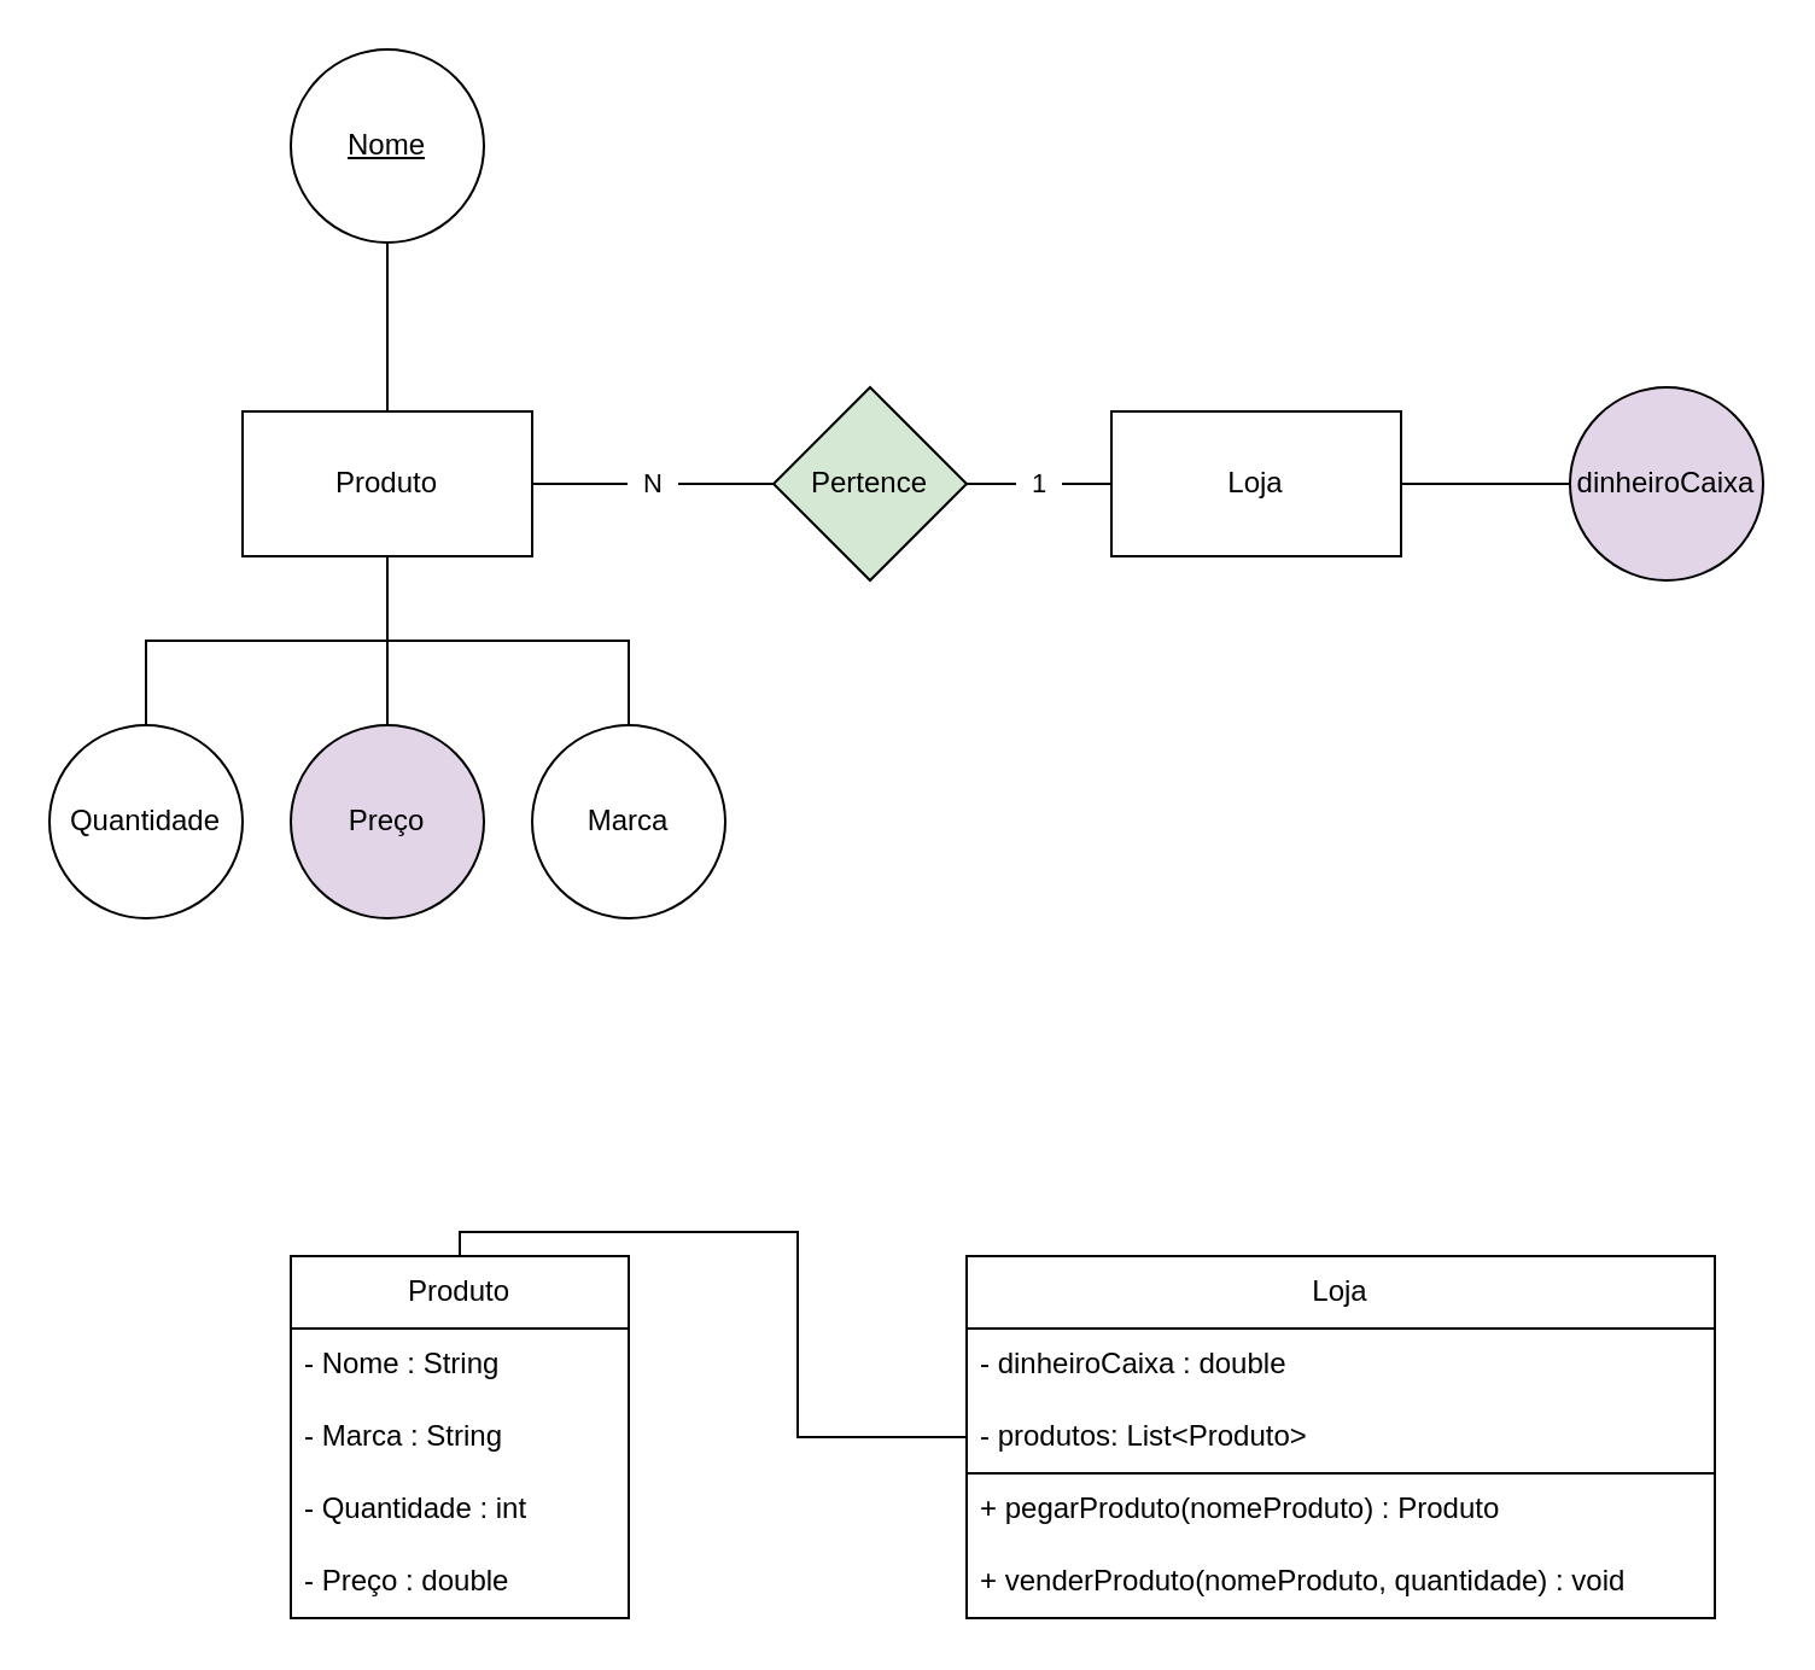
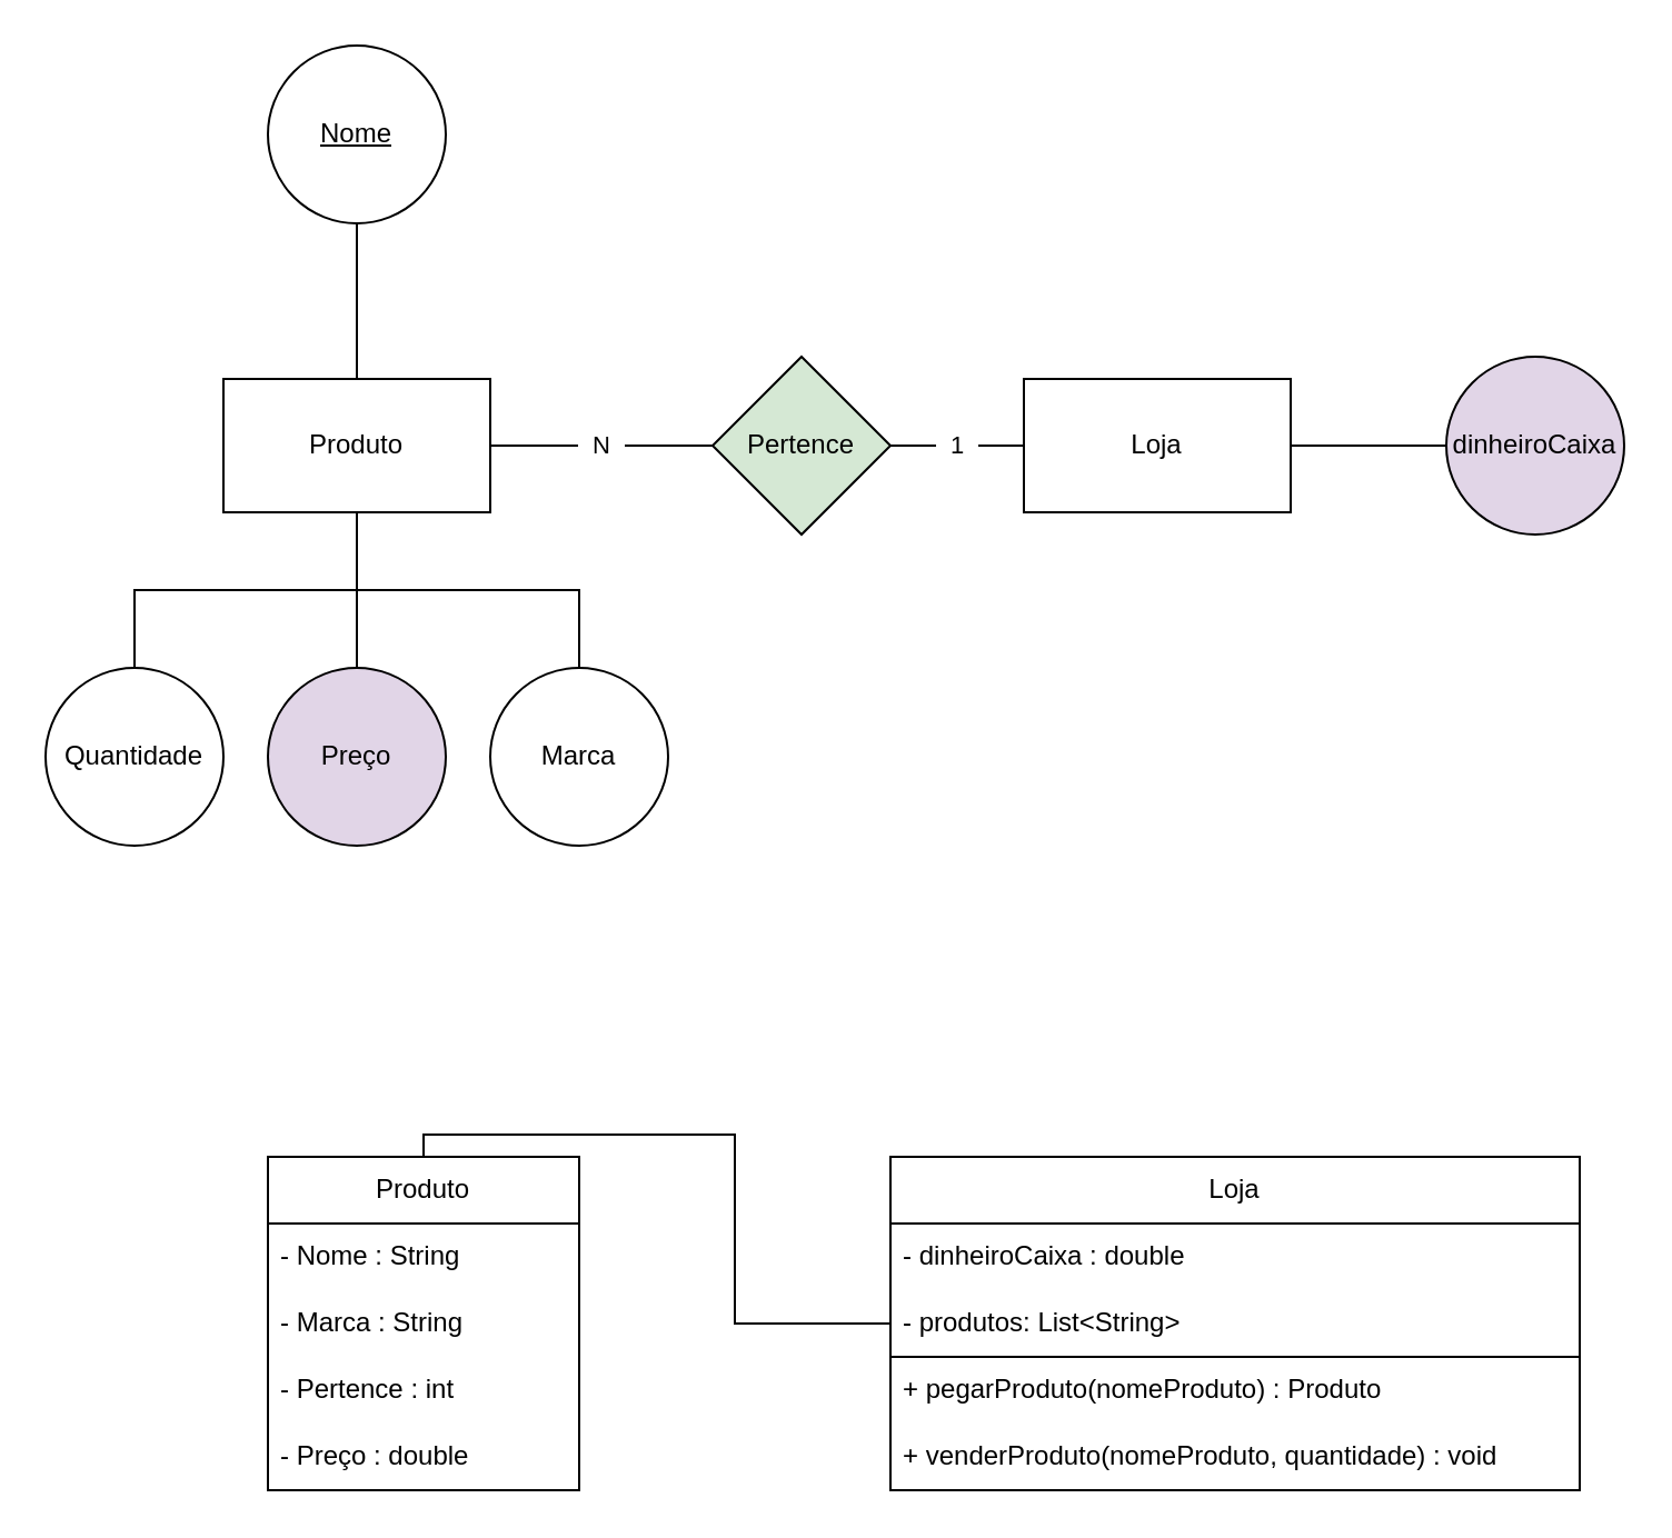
  <mxCell id="0" />
  <mxCell id="1" parent="0" />
  <mxCell id="2" value="" style="edgeStyle=orthogonalEdgeStyle;rounded=0;orthogonalLoop=1;jettySize=auto;html=1;endArrow=none;endFill=0;" edge="1" parent="1" source="7" target="8"><mxGeometry relative="1" as="geometry" /></mxCell>
  <mxCell id="3" value="" style="edgeStyle=orthogonalEdgeStyle;rounded=0;orthogonalLoop=1;jettySize=auto;html=1;endArrow=none;endFill=0;" edge="1" parent="1" source="7" target="9"><mxGeometry relative="1" as="geometry" /></mxCell>
  <mxCell id="4" value="" style="edgeStyle=orthogonalEdgeStyle;rounded=0;orthogonalLoop=1;jettySize=auto;html=1;endArrow=none;endFill=0;" edge="1" parent="1" source="7" target="10"><mxGeometry relative="1" as="geometry" /></mxCell>
  <mxCell id="5" value="" style="edgeStyle=orthogonalEdgeStyle;rounded=0;orthogonalLoop=1;jettySize=auto;html=1;endArrow=none;endFill=0;" edge="1" parent="1" source="7" target="11"><mxGeometry relative="1" as="geometry" /></mxCell>
  <mxCell id="6" value="&amp;nbsp; N&amp;nbsp;&amp;nbsp;" style="edgeStyle=orthogonalEdgeStyle;rounded=0;orthogonalLoop=1;jettySize=auto;html=1;endArrow=none;endFill=0;" edge="1" parent="1" source="7" target="13"><mxGeometry relative="1" as="geometry" /></mxCell>
  <mxCell id="7" value="Produto" style="rounded=0;whiteSpace=wrap;html=1;" vertex="1" parent="1"><mxGeometry x="100" y="170" width="120" height="60" as="geometry" /></mxCell>
  <mxCell id="8" value="Nome" style="ellipse;whiteSpace=wrap;html=1;rounded=0;fontStyle=4" vertex="1" parent="1"><mxGeometry x="120" y="20" width="80" height="80" as="geometry" /></mxCell>
  <mxCell id="9" value="Marca" style="ellipse;whiteSpace=wrap;html=1;rounded=0;" vertex="1" parent="1"><mxGeometry x="220" y="300" width="80" height="80" as="geometry" /></mxCell>
  <mxCell id="10" value="Quantidade" style="ellipse;whiteSpace=wrap;html=1;rounded=0;" vertex="1" parent="1"><mxGeometry x="20" y="300" width="80" height="80" as="geometry" /></mxCell>
  <mxCell id="11" value="Preço" style="ellipse;whiteSpace=wrap;html=1;rounded=0;fillColor=#e1d5e7;" vertex="1" parent="1"><mxGeometry x="120" y="300" width="80" height="80" as="geometry" /></mxCell>
  <mxCell id="12" value="&amp;nbsp; 1&amp;nbsp;&amp;nbsp;" style="edgeStyle=orthogonalEdgeStyle;rounded=0;orthogonalLoop=1;jettySize=auto;html=1;endArrow=none;endFill=0;" edge="1" parent="1" source="13" target="15"><mxGeometry relative="1" as="geometry" /></mxCell>
  <mxCell id="13" value="Pertence" style="rhombus;whiteSpace=wrap;html=1;rounded=0;fillColor=#d5e8d4;" vertex="1" parent="1"><mxGeometry x="320" y="160" width="80" height="80" as="geometry" /></mxCell>
  <mxCell id="14" value="" style="edgeStyle=orthogonalEdgeStyle;rounded=0;orthogonalLoop=1;jettySize=auto;html=1;endArrow=none;endFill=0;" edge="1" parent="1" source="15" target="16"><mxGeometry relative="1" as="geometry" /></mxCell>
  <mxCell id="15" value="Loja" style="whiteSpace=wrap;html=1;rounded=0;" vertex="1" parent="1"><mxGeometry x="460" y="170" width="120" height="60" as="geometry" /></mxCell>
  <mxCell id="16" value="dinheiroCaixa" style="ellipse;whiteSpace=wrap;html=1;rounded=0;fillColor=#e1d5e7;" vertex="1" parent="1"><mxGeometry x="650" y="160" width="80" height="80" as="geometry" /></mxCell>
  <mxCell id="17" value="Produto" style="swimlane;fontStyle=0;childLayout=stackLayout;horizontal=1;startSize=30;horizontalStack=0;resizeParent=1;resizeParentMax=0;resizeLast=0;collapsible=1;marginBottom=0;whiteSpace=wrap;html=1;" vertex="1" parent="1"><mxGeometry x="120" y="520" width="140" height="150" as="geometry"><mxRectangle x="130" y="570" width="80" height="30" as="alternateBounds" /></mxGeometry></mxCell>
  <mxCell id="18" value="- Nome : String" style="text;strokeColor=none;fillColor=none;align=left;verticalAlign=middle;spacingLeft=4;spacingRight=4;overflow=hidden;points=[[0,0.5],[1,0.5]];portConstraint=eastwest;rotatable=0;whiteSpace=wrap;html=1;" vertex="1" parent="17"><mxGeometry y="30" width="140" height="30" as="geometry" /></mxCell>
  <mxCell id="19" value="- Marca : String" style="text;strokeColor=none;fillColor=none;align=left;verticalAlign=middle;spacingLeft=4;spacingRight=4;overflow=hidden;points=[[0,0.5],[1,0.5]];portConstraint=eastwest;rotatable=0;whiteSpace=wrap;html=1;" vertex="1" parent="17"><mxGeometry y="60" width="140" height="30" as="geometry" /></mxCell>
- <mxCell id="20" value="- Quantidade : int" style="text;strokeColor=none;fillColor=none;align=left;verticalAlign=middle;spacingLeft=4;spacingRight=4;overflow=hidden;points=[[0,0.5],[1,0.5]];portConstraint=eastwest;rotatable=0;whiteSpace=wrap;html=1;" vertex="1" parent="17"><mxGeometry y="90" width="140" height="30" as="geometry" /></mxCell>
+ <mxCell id="20" value="- Pertence : int" style="text;strokeColor=none;fillColor=none;align=left;verticalAlign=middle;spacingLeft=4;spacingRight=4;overflow=hidden;points=[[0,0.5],[1,0.5]];portConstraint=eastwest;rotatable=0;whiteSpace=wrap;html=1;" vertex="1" parent="17"><mxGeometry y="90" width="140" height="30" as="geometry" /></mxCell>
  <mxCell id="21" value="- Preço : double" style="text;strokeColor=none;fillColor=none;align=left;verticalAlign=middle;spacingLeft=4;spacingRight=4;overflow=hidden;points=[[0,0.5],[1,0.5]];portConstraint=eastwest;rotatable=0;whiteSpace=wrap;html=1;" vertex="1" parent="17"><mxGeometry y="120" width="140" height="30" as="geometry" /></mxCell>
  <mxCell id="22" value="Loja" style="swimlane;fontStyle=0;childLayout=stackLayout;horizontal=1;startSize=30;horizontalStack=0;resizeParent=1;resizeParentMax=0;resizeLast=0;collapsible=1;marginBottom=0;whiteSpace=wrap;html=1;strokeColor=default;" vertex="1" parent="1"><mxGeometry x="400" y="520" width="310" height="150" as="geometry"><mxRectangle x="130" y="570" width="80" height="30" as="alternateBounds" /></mxGeometry></mxCell>
  <mxCell id="23" value="- dinheiroCaixa : double" style="text;strokeColor=none;fillColor=none;align=left;verticalAlign=middle;spacingLeft=4;spacingRight=4;overflow=hidden;points=[[0,0.5],[1,0.5]];portConstraint=eastwest;rotatable=0;whiteSpace=wrap;html=1;" vertex="1" parent="22"><mxGeometry y="30" width="310" height="30" as="geometry" /></mxCell>
- <mxCell id="24" value="- produtos: List&amp;lt;Produto&amp;gt;" style="text;strokeColor=none;fillColor=none;align=left;verticalAlign=middle;spacingLeft=4;spacingRight=4;overflow=hidden;points=[[0,0.5],[1,0.5]];portConstraint=eastwest;rotatable=0;whiteSpace=wrap;html=1;" vertex="1" parent="22"><mxGeometry y="60" width="310" height="30" as="geometry" /></mxCell>
+ <mxCell id="24" value="- produtos: List&amp;lt;String&amp;gt;" style="text;strokeColor=none;fillColor=none;align=left;verticalAlign=middle;spacingLeft=4;spacingRight=4;overflow=hidden;points=[[0,0.5],[1,0.5]];portConstraint=eastwest;rotatable=0;whiteSpace=wrap;html=1;" vertex="1" parent="22"><mxGeometry y="60" width="310" height="30" as="geometry" /></mxCell>
  <mxCell id="25" value="" style="group;strokeColor=default;" vertex="1" connectable="0" parent="22"><mxGeometry y="90" width="310" height="60" as="geometry" /></mxCell>
  <mxCell id="26" value="+ pegarProduto(nomeProduto) : Produto" style="text;strokeColor=none;fillColor=none;align=left;verticalAlign=middle;spacingLeft=4;spacingRight=4;overflow=hidden;points=[[0,0.5],[1,0.5]];portConstraint=eastwest;rotatable=0;whiteSpace=wrap;html=1;" vertex="1" parent="25"><mxGeometry width="310" height="30" as="geometry" /></mxCell>
  <mxCell id="27" value="+ venderProduto(nomeProduto, quantidade) : void" style="text;strokeColor=none;fillColor=none;align=left;verticalAlign=middle;spacingLeft=4;spacingRight=4;overflow=hidden;points=[[0,0.5],[1,0.5]];portConstraint=eastwest;rotatable=0;whiteSpace=wrap;html=1;" vertex="1" parent="25"><mxGeometry y="30" width="310" height="30" as="geometry" /></mxCell>
  <mxCell id="28" value="" style="endArrow=none;html=1;rounded=0;edgeStyle=orthogonalEdgeStyle;entryX=0;entryY=0.5;entryDx=0;entryDy=0;exitX=0.5;exitY=0;exitDx=0;exitDy=0;" edge="1" parent="1" source="17" target="24"><mxGeometry width="50" height="50" relative="1" as="geometry"><mxPoint x="210" y="530" as="sourcePoint" /><mxPoint x="260" y="480" as="targetPoint" /></mxGeometry></mxCell>
